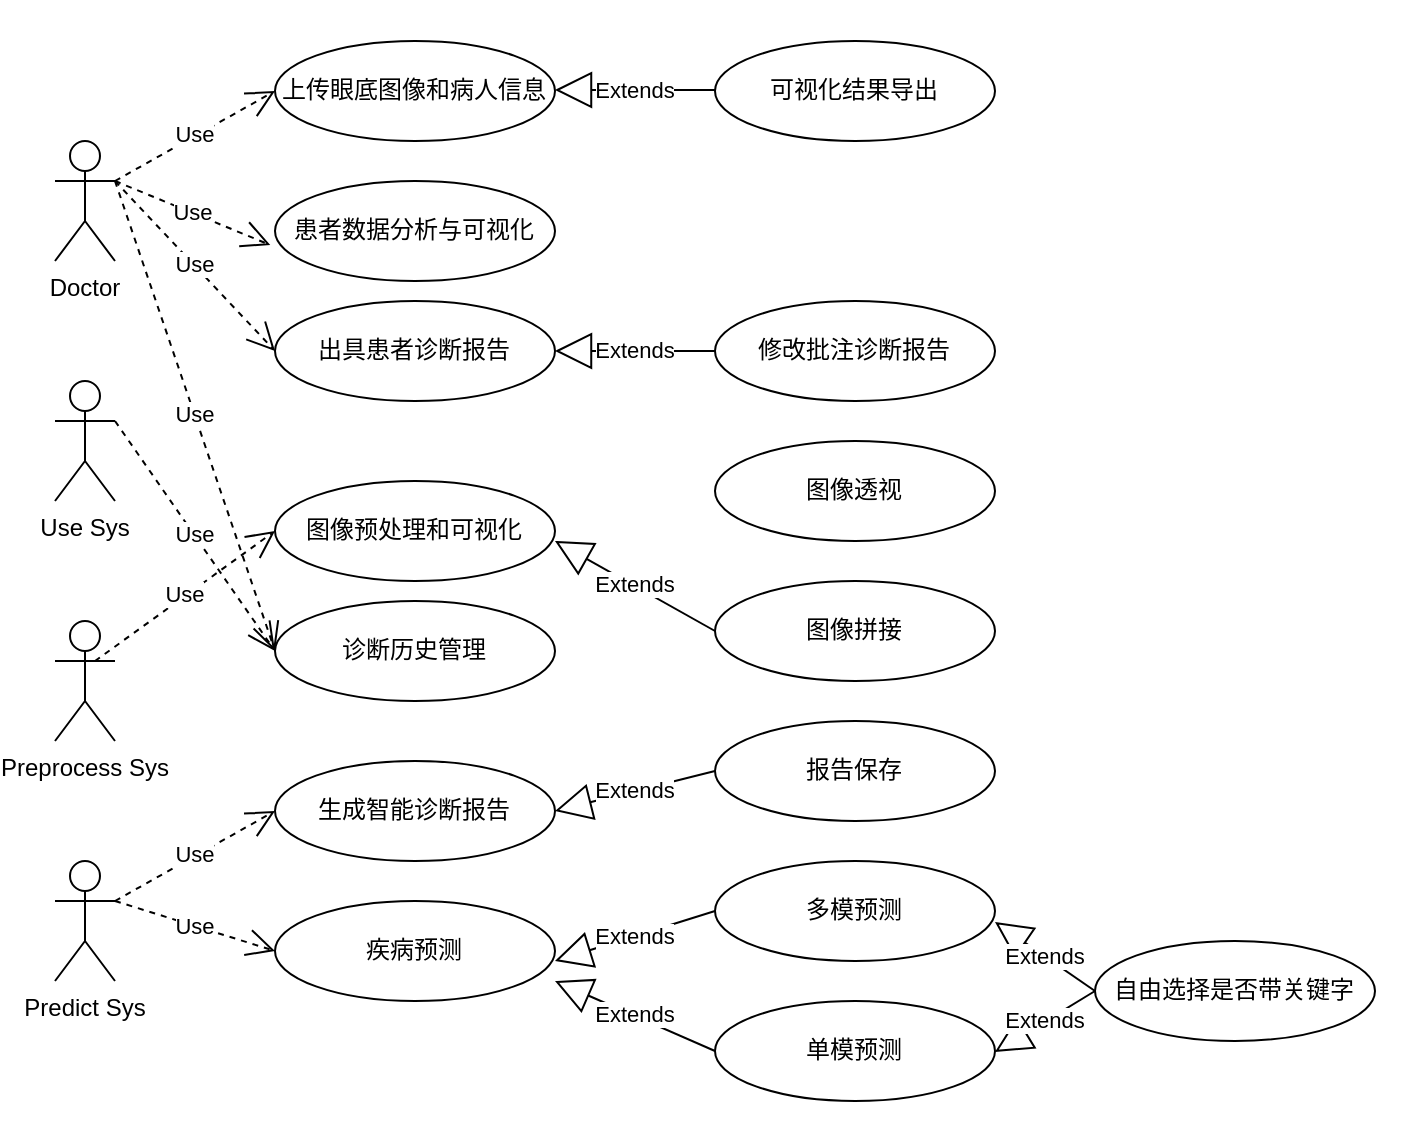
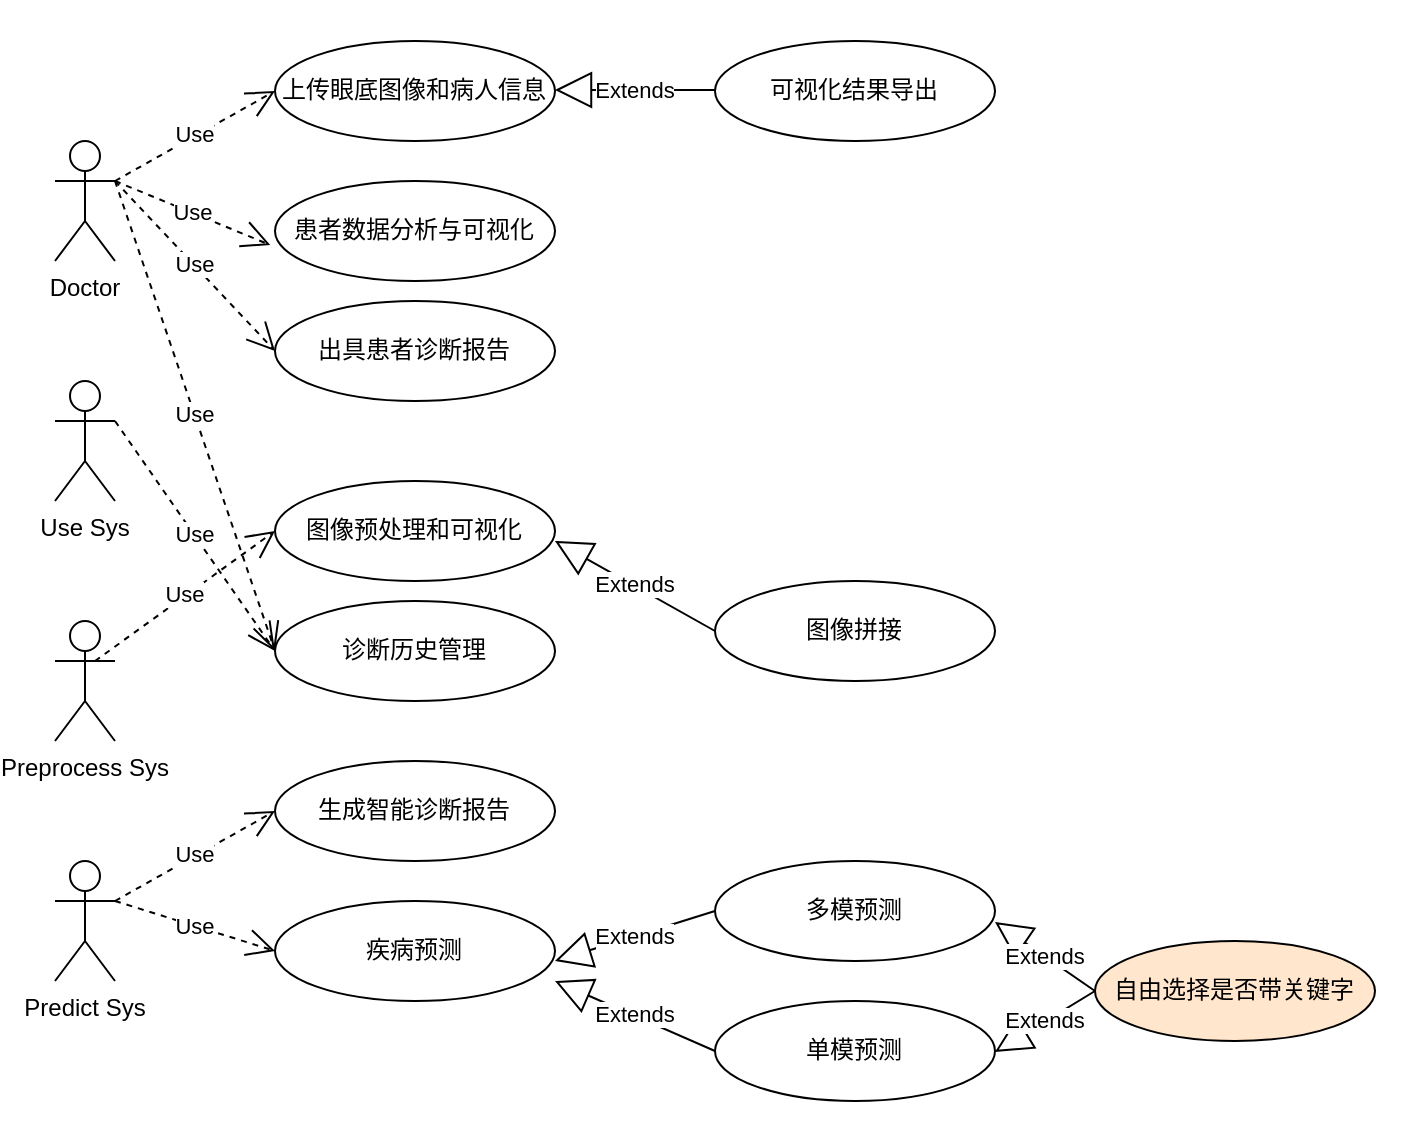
  <mxCell id="0" />
  <mxCell id="1" parent="0" />
  <mxCell id="2" value="上传眼底图像和病人信息" style="ellipse;whiteSpace=wrap;html=1;" vertex="1" parent="1"><mxGeometry x="130" y="20" width="140" height="50" as="geometry" /></mxCell>
  <mxCell id="3" value="Doctor" style="shape=umlActor;verticalLabelPosition=bottom;verticalAlign=top;html=1;" vertex="1" parent="1"><mxGeometry x="20" y="70" width="30" height="60" as="geometry" /></mxCell>
  <mxCell id="4" value="患者数据分析与可视化" style="ellipse;whiteSpace=wrap;html=1;" vertex="1" parent="1"><mxGeometry x="130" y="90" width="140" height="50" as="geometry" /></mxCell>
  <mxCell id="5" value="出具患者诊断报告" style="ellipse;whiteSpace=wrap;html=1;" vertex="1" parent="1"><mxGeometry x="130" y="150" width="140" height="50" as="geometry" /></mxCell>
- <mxCell id="6" value="修改批注诊断报告" style="ellipse;whiteSpace=wrap;html=1;" vertex="1" parent="1"><mxGeometry x="350" y="150" width="140" height="50" as="geometry" /></mxCell>
  <mxCell id="7" value="Use" style="endArrow=open;endSize=12;dashed=1;html=1;rounded=0;entryX=0;entryY=0.5;entryDx=0;entryDy=0;" edge="1" parent="1" target="2"><mxGeometry width="160" relative="1" as="geometry"><mxPoint x="50" y="90" as="sourcePoint" /><mxPoint x="210" y="90" as="targetPoint" /></mxGeometry></mxCell>
  <mxCell id="8" value="Use" style="endArrow=open;endSize=12;dashed=1;html=1;rounded=0;entryX=-0.017;entryY=0.64;entryDx=0;entryDy=0;entryPerimeter=0;" edge="1" parent="1" target="4"><mxGeometry width="160" relative="1" as="geometry"><mxPoint x="50" y="90" as="sourcePoint" /><mxPoint x="130" y="-5" as="targetPoint" /></mxGeometry></mxCell>
- <mxCell id="9" value="Extends" style="endArrow=block;endSize=16;endFill=0;html=1;rounded=0;exitX=0;exitY=0.5;exitDx=0;exitDy=0;entryX=1;entryY=0.5;entryDx=0;entryDy=0;" edge="1" parent="1" source="6" target="5"><mxGeometry width="160" relative="1" as="geometry"><mxPoint x="380" y="140" as="sourcePoint" /><mxPoint x="270" y="180" as="targetPoint" /></mxGeometry></mxCell>
  <mxCell id="10" value="Use" style="endArrow=open;endSize=12;dashed=1;html=1;rounded=0;entryX=0;entryY=0.5;entryDx=0;entryDy=0;" edge="1" parent="1" target="5"><mxGeometry width="160" relative="1" as="geometry"><mxPoint x="50" y="90" as="sourcePoint" /><mxPoint x="210" y="90" as="targetPoint" /></mxGeometry></mxCell>
  <mxCell id="11" value="Preprocess Sys" style="shape=umlActor;verticalLabelPosition=bottom;verticalAlign=top;html=1;" vertex="1" parent="1"><mxGeometry x="20" y="310" width="30" height="60" as="geometry" /></mxCell>
  <mxCell id="12" value="可视化结果导出" style="ellipse;whiteSpace=wrap;html=1;" vertex="1" parent="1"><mxGeometry x="350" y="20" width="140" height="50" as="geometry" /></mxCell>
  <mxCell id="13" value="Extends" style="endArrow=block;endSize=16;endFill=0;html=1;rounded=0;exitX=0;exitY=0.5;exitDx=0;exitDy=0;entryX=1;entryY=0.5;entryDx=0;entryDy=0;" edge="1" parent="1"><mxGeometry width="160" relative="1" as="geometry"><mxPoint x="350" y="44.5" as="sourcePoint" /><mxPoint x="270" y="44.5" as="targetPoint" /></mxGeometry></mxCell>
  <mxCell id="14" value="图像预处理和可视化" style="ellipse;whiteSpace=wrap;html=1;" vertex="1" parent="1"><mxGeometry x="130" y="240" width="140" height="50" as="geometry" /></mxCell>
  <mxCell id="15" value="诊断历史管理" style="ellipse;whiteSpace=wrap;html=1;" vertex="1" parent="1"><mxGeometry x="130" y="300" width="140" height="50" as="geometry" /></mxCell>
  <mxCell id="16" value="生成智能诊断报告" style="ellipse;whiteSpace=wrap;html=1;" vertex="1" parent="1"><mxGeometry x="130" y="380" width="140" height="50" as="geometry" /></mxCell>
  <mxCell id="17" value="疾病预测" style="ellipse;whiteSpace=wrap;html=1;" vertex="1" parent="1"><mxGeometry x="130" y="450" width="140" height="50" as="geometry" /></mxCell>
  <mxCell id="18" value="Predict Sys" style="shape=umlActor;verticalLabelPosition=bottom;verticalAlign=top;html=1;" vertex="1" parent="1"><mxGeometry x="20" y="430" width="30" height="60" as="geometry" /></mxCell>
  <mxCell id="19" value="Use Sys" style="shape=umlActor;verticalLabelPosition=bottom;verticalAlign=top;html=1;" vertex="1" parent="1"><mxGeometry x="20" y="190" width="30" height="60" as="geometry" /></mxCell>
  <mxCell id="20" value="Use" style="endArrow=open;endSize=12;dashed=1;html=1;rounded=0;entryX=0;entryY=0.5;entryDx=0;entryDy=0;" edge="1" parent="1" target="17"><mxGeometry width="160" relative="1" as="geometry"><mxPoint x="50" y="450" as="sourcePoint" /><mxPoint x="130" y="450" as="targetPoint" /></mxGeometry></mxCell>
  <mxCell id="21" value="Use" style="endArrow=open;endSize=12;dashed=1;html=1;rounded=0;entryX=0;entryY=0.5;entryDx=0;entryDy=0;" edge="1" parent="1" target="16"><mxGeometry width="160" relative="1" as="geometry"><mxPoint x="50" y="450" as="sourcePoint" /><mxPoint x="210" y="450" as="targetPoint" /></mxGeometry></mxCell>
  <mxCell id="22" value="Use" style="endArrow=open;endSize=12;dashed=1;html=1;rounded=0;entryX=0;entryY=0.5;entryDx=0;entryDy=0;" edge="1" parent="1" target="14"><mxGeometry width="160" relative="1" as="geometry"><mxPoint x="40" y="330" as="sourcePoint" /><mxPoint x="200" y="330" as="targetPoint" /></mxGeometry></mxCell>
  <mxCell id="23" value="Use" style="endArrow=open;endSize=12;dashed=1;html=1;rounded=0;entryX=0;entryY=0.5;entryDx=0;entryDy=0;" edge="1" parent="1" target="15"><mxGeometry width="160" relative="1" as="geometry"><mxPoint x="50" y="210" as="sourcePoint" /><mxPoint x="210" y="210" as="targetPoint" /></mxGeometry></mxCell>
  <mxCell id="24" value="Use" style="endArrow=open;endSize=12;dashed=1;html=1;rounded=0;entryX=0;entryY=0.5;entryDx=0;entryDy=0;" edge="1" parent="1" target="15"><mxGeometry width="160" relative="1" as="geometry"><mxPoint x="50" y="90" as="sourcePoint" /><mxPoint x="210" y="90" as="targetPoint" /></mxGeometry></mxCell>
- <mxCell id="25" value="图像透视" style="ellipse;whiteSpace=wrap;html=1;" vertex="1" parent="1"><mxGeometry x="350" y="220" width="140" height="50" as="geometry" /></mxCell>
  <mxCell id="26" value="图像拼接" style="ellipse;whiteSpace=wrap;html=1;" vertex="1" parent="1"><mxGeometry x="350" y="290" width="140" height="50" as="geometry" /></mxCell>
  <mxCell id="27" value="Extends" style="endArrow=block;endSize=16;endFill=0;html=1;rounded=0;exitX=0;exitY=0.5;exitDx=0;exitDy=0;" edge="1" parent="1" source="26"><mxGeometry width="160" relative="1" as="geometry"><mxPoint x="360" y="255" as="sourcePoint" /><mxPoint x="270" y="270" as="targetPoint" /></mxGeometry></mxCell>
- <mxCell id="28" value="报告保存" style="ellipse;whiteSpace=wrap;html=1;" vertex="1" parent="1"><mxGeometry x="350" y="360" width="140" height="50" as="geometry" /></mxCell>
- <mxCell id="29" value="Extends" style="endArrow=block;endSize=16;endFill=0;html=1;rounded=0;entryX=1;entryY=0.5;entryDx=0;entryDy=0;exitX=0;exitY=0.5;exitDx=0;exitDy=0;" edge="1" parent="1" source="28" target="16"><mxGeometry width="160" relative="1" as="geometry"><mxPoint x="350" y="405" as="sourcePoint" /><mxPoint x="510" y="405" as="targetPoint" /><mxPoint as="offset" /></mxGeometry></mxCell>
  <mxCell id="30" value="单模预测" style="ellipse;whiteSpace=wrap;html=1;" vertex="1" parent="1"><mxGeometry x="350" y="500" width="140" height="50" as="geometry" /></mxCell>
  <mxCell id="31" value="多模预测" style="ellipse;whiteSpace=wrap;html=1;" vertex="1" parent="1"><mxGeometry x="350" y="430" width="140" height="50" as="geometry" /></mxCell>
  <mxCell id="32" value="Extends" style="endArrow=block;endSize=16;endFill=0;html=1;rounded=0;exitX=0;exitY=0.5;exitDx=0;exitDy=0;" edge="1" parent="1" source="31"><mxGeometry width="160" relative="1" as="geometry"><mxPoint x="360" y="390" as="sourcePoint" /><mxPoint x="270" y="480" as="targetPoint" /></mxGeometry></mxCell>
  <mxCell id="33" value="Extends" style="endArrow=block;endSize=16;endFill=0;html=1;rounded=0;exitX=0;exitY=0.5;exitDx=0;exitDy=0;" edge="1" parent="1" source="30"><mxGeometry width="160" relative="1" as="geometry"><mxPoint x="340" y="520" as="sourcePoint" /><mxPoint x="270" y="490" as="targetPoint" /></mxGeometry></mxCell>
- <mxCell id="34" value="自由选择是否带关键字" style="ellipse;whiteSpace=wrap;html=1;" vertex="1" parent="1"><mxGeometry x="540" y="470" width="140" height="50" as="geometry" /></mxCell>
+ <mxCell id="34" value="自由选择是否带关键字" style="ellipse;whiteSpace=wrap;html=1;fillColor=#ffe6cc;" vertex="1" parent="1"><mxGeometry x="540" y="470" width="140" height="50" as="geometry" /></mxCell>
  <mxCell id="35" value="Extends" style="endArrow=block;endSize=16;endFill=0;html=1;rounded=0;exitX=0;exitY=0.5;exitDx=0;exitDy=0;" edge="1" parent="1" source="34"><mxGeometry width="160" relative="1" as="geometry"><mxPoint x="530" y="490" as="sourcePoint" /><mxPoint x="490" y="460.5" as="targetPoint" /></mxGeometry></mxCell>
  <mxCell id="36" value="Extends" style="endArrow=block;endSize=16;endFill=0;html=1;rounded=0;exitX=0;exitY=0.5;exitDx=0;exitDy=0;" edge="1" parent="1" source="34"><mxGeometry width="160" relative="1" as="geometry"><mxPoint x="550" y="500" as="sourcePoint" /><mxPoint x="490" y="525.5" as="targetPoint" /></mxGeometry></mxCell>
